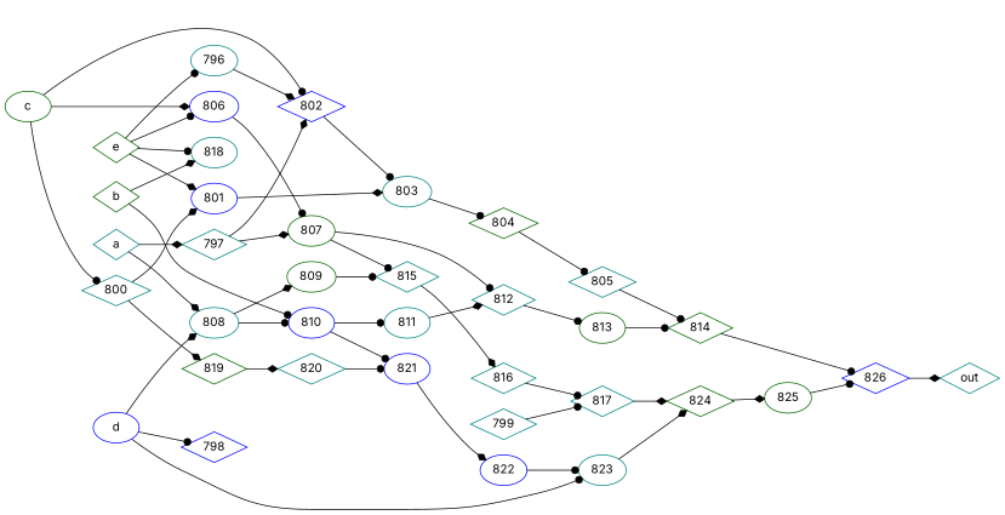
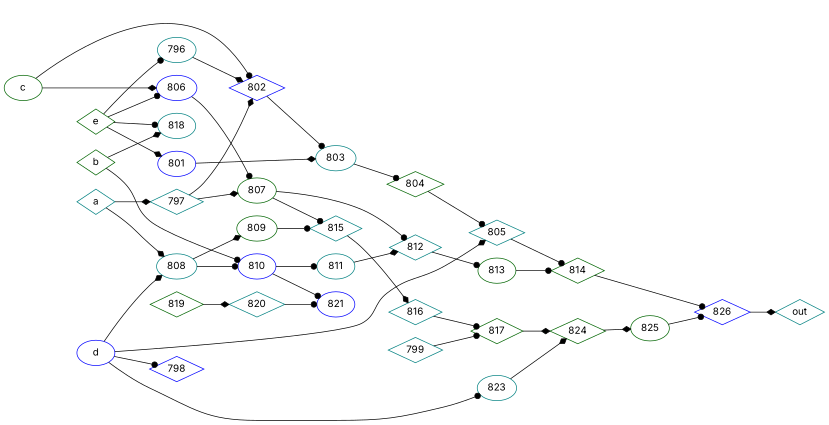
  strict digraph {
    fontname=Inter
    rankdir=LR
    node [color=teal fontname=Inter shape=diamond]
    edge [arrowhead=dot fontname=Inter]
    826 [color=blue]
    out
    a
    797
    808 [shape=ellipse]
    807 [color=darkgreen shape=ellipse]
    802 [color=blue]
    809 [color=darkgreen shape=ellipse]
    810 [color=blue shape=ellipse]
    812
    815
    819 [color=darkgreen]
    820
    811 [shape=ellipse]
    821 [color=blue shape=ellipse]
    813 [color=darkgreen shape=ellipse]
    816
    814 [color=darkgreen]
-   822 [color=blue shape=ellipse]
-   817
+   817 [color=darkgreen]
    b [color=darkgreen]
    818 [shape=ellipse]
    799
    824 [color=darkgreen]
    825 [color=darkgreen shape=ellipse]
    823 [shape=ellipse]
    c [color=darkgreen shape=ellipse]
-   800
    806 [color=blue shape=ellipse]
    801 [color=blue shape=ellipse]
    803 [shape=ellipse]
    804 [color=darkgreen]
    805
    d [color=blue shape=ellipse]
    798 [color=blue]
    e [color=darkgreen]
    796 [shape=ellipse]
    826 -> out [arrowhead=diamond]
    a -> 797 [arrowhead=diamond]
    a -> 808 [arrowhead=diamond]
    797 -> 807 [arrowhead=diamond]
    797 -> 802 [arrowhead=diamond]
    808 -> 809 [arrowhead=diamond]
    808 -> 810
    807 -> 812
    807 -> 815
    802 -> 803
    809 -> 815
    810 -> 811
    810 -> 821
    812 -> 813
    815 -> 816 [arrowhead=diamond]
    819 -> 820 [arrowhead=diamond]
    820 -> 821
    811 -> 812 [arrowhead=diamond]
-   821 -> 822 [arrowhead=diamond]
    813 -> 814
    816 -> 817
    814 -> 826
-   822 -> 823
    817 -> 824 [arrowhead=diamond]
    b -> 810
    b -> 818 [arrowhead=diamond]
    799 -> 817
    824 -> 825 [arrowhead=diamond]
    825 -> 826
    823 -> 824 [arrowhead=diamond]
    c -> 802
-   c -> 800
    c -> 806 [arrowhead=diamond]
-   800 -> 819 [arrowhead=diamond]
-   800 -> 801 [arrowhead=diamond]
    806 -> 807
    801 -> 803 [arrowhead=diamond]
    803 -> 804
    804 -> 805
    805 -> 814
    d -> 808 [arrowhead=diamond]
    d -> 823
+   d -> 805 [arrowhead=diamond]
    d -> 798
    e -> 818
    e -> 806
    e -> 801 [arrowhead=diamond]
    e -> 796
    796 -> 802 [arrowhead=diamond]
  }
